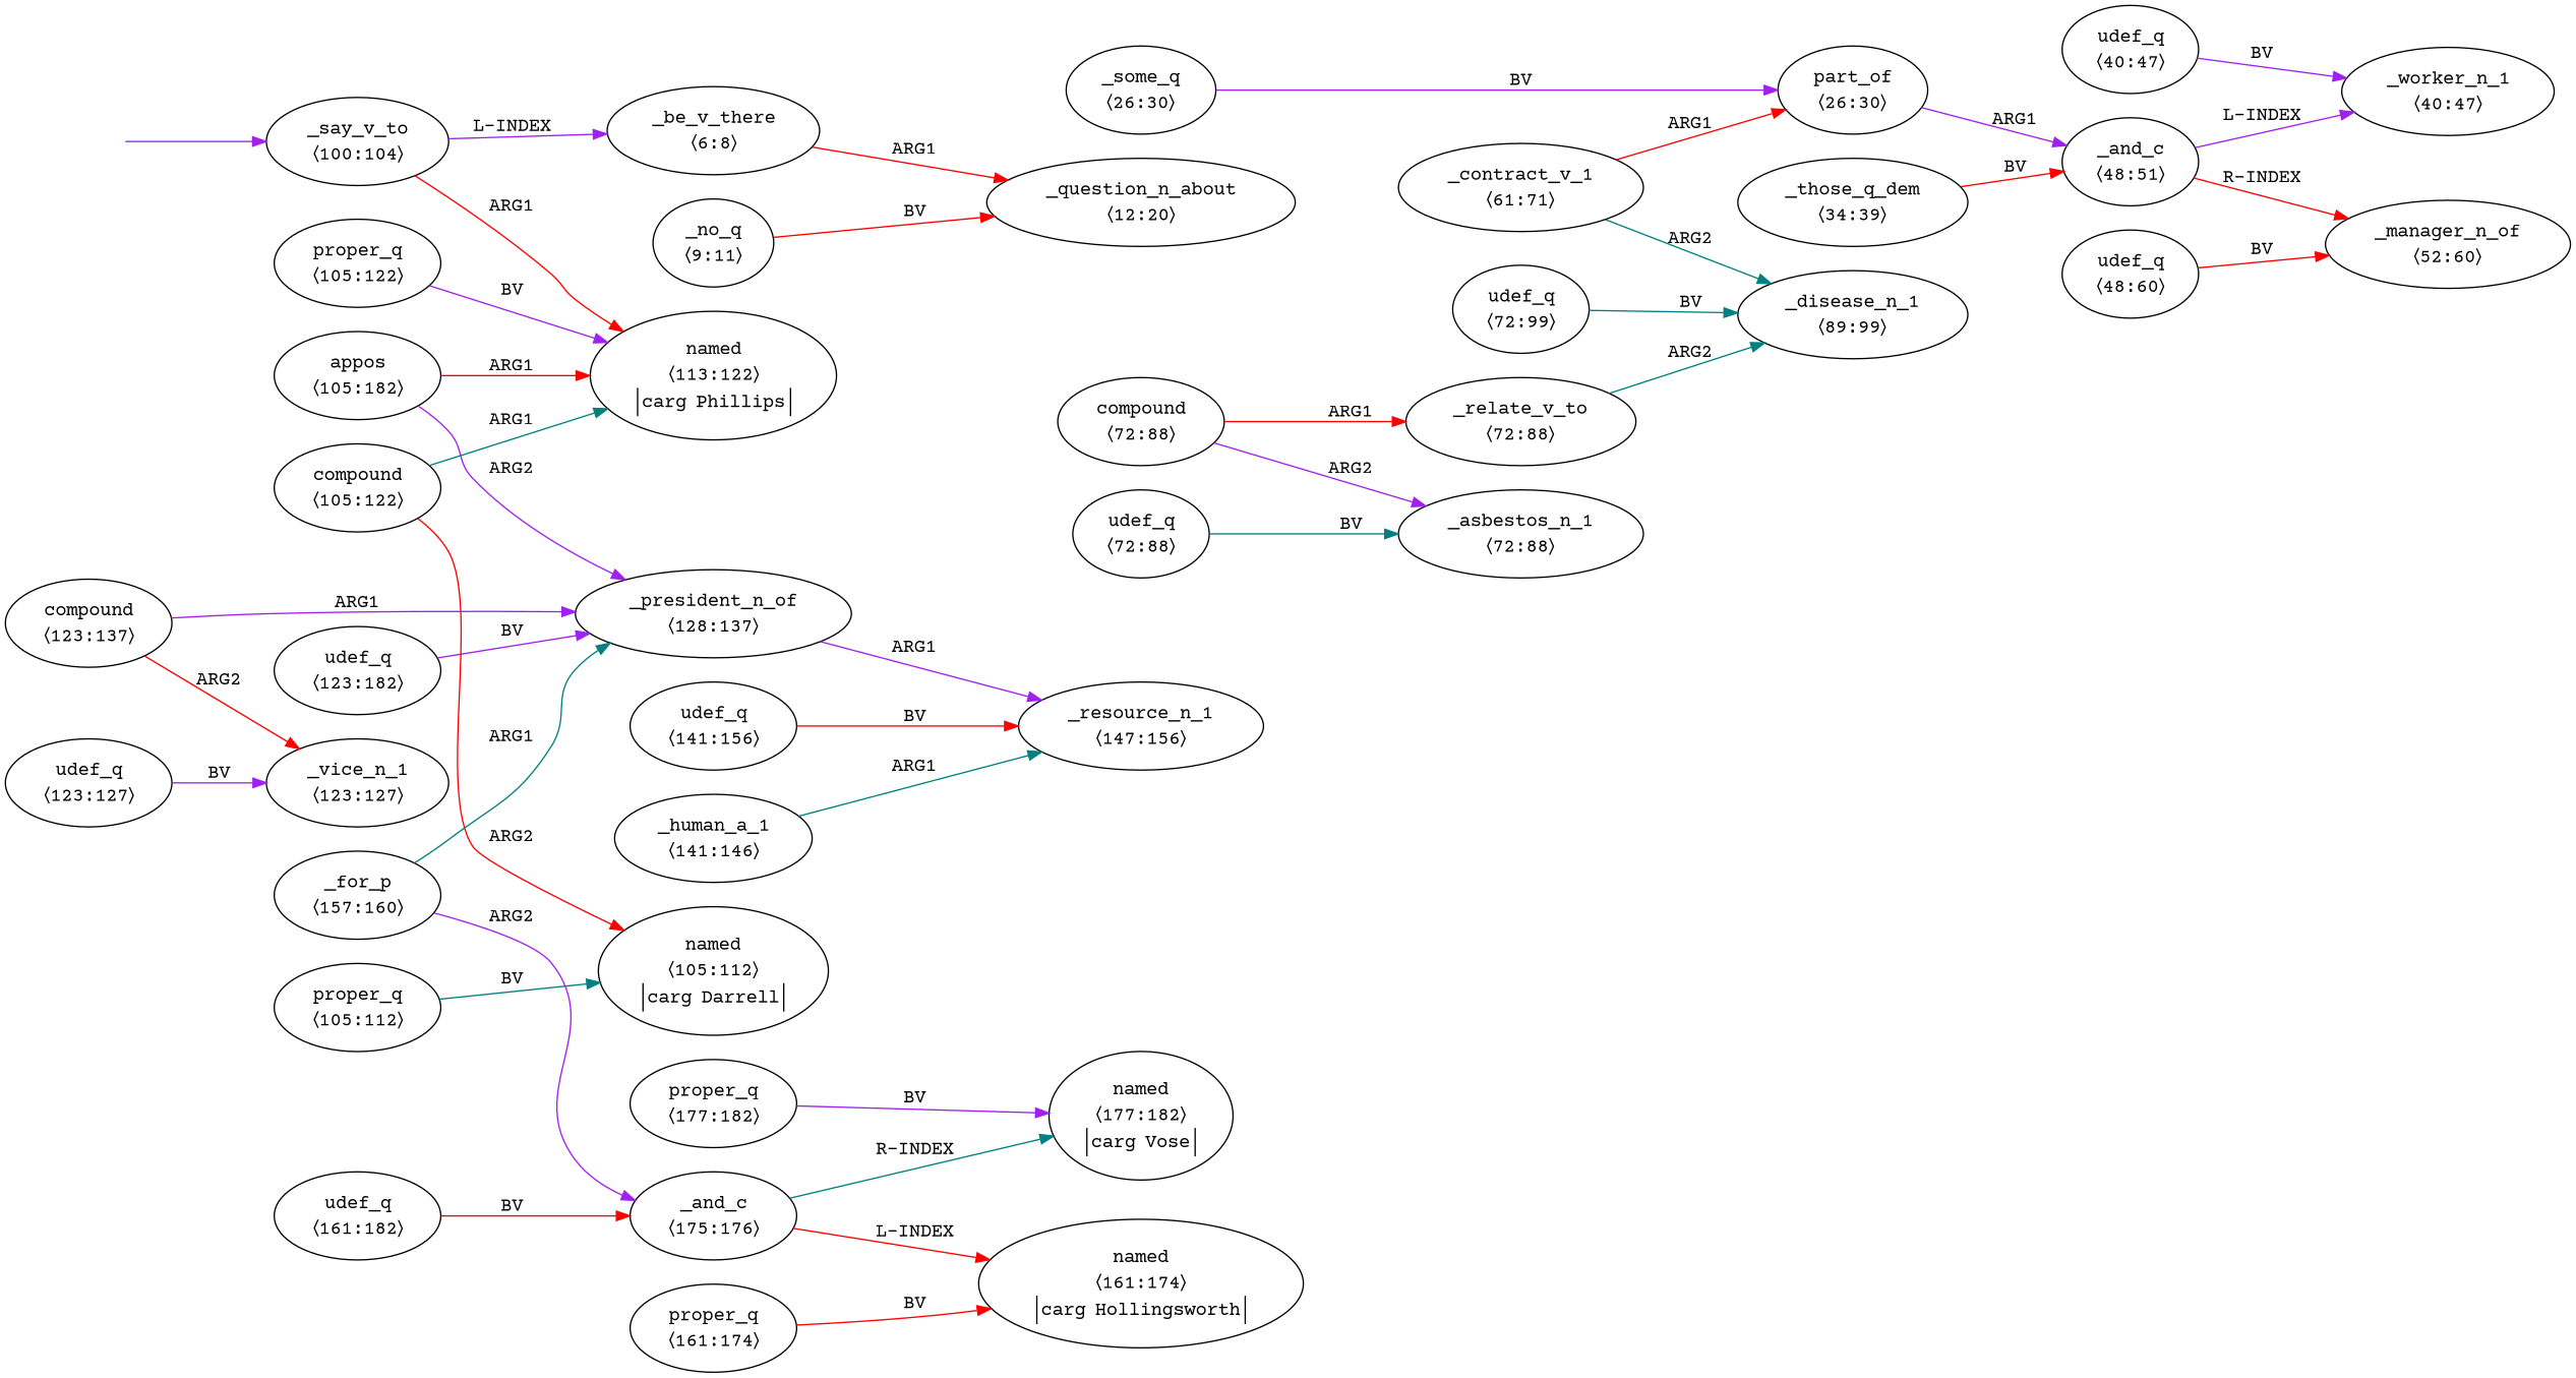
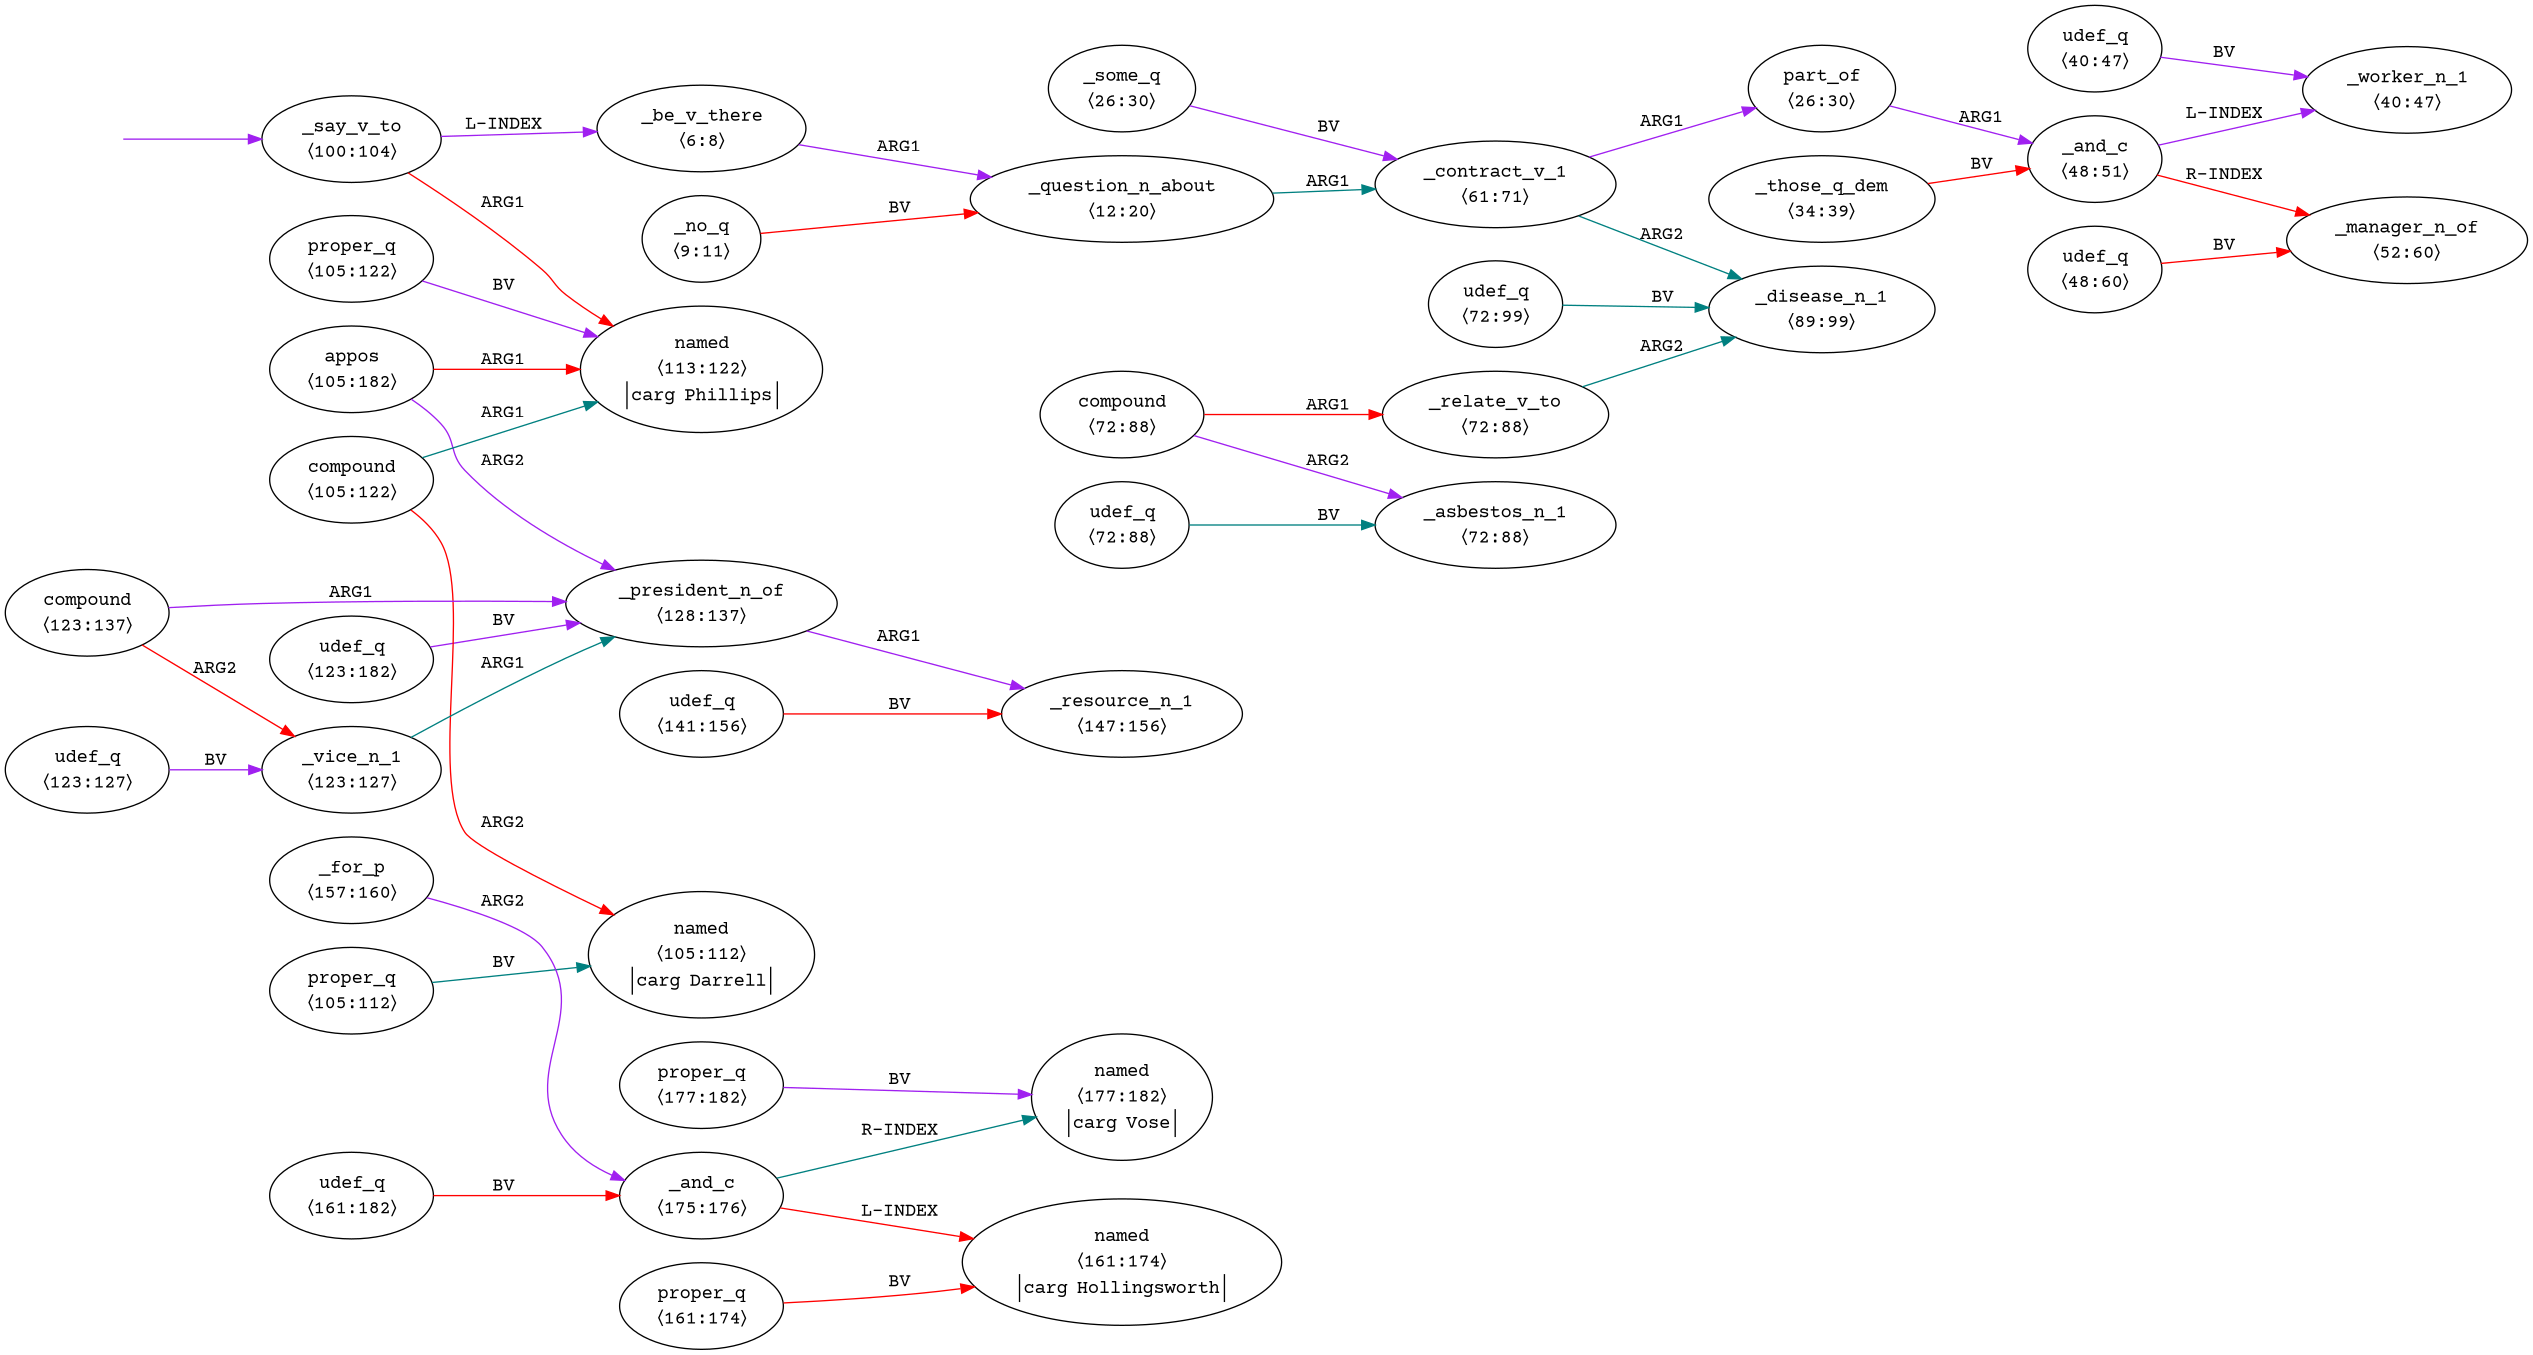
  digraph {
    fontname="Courier Prime"
    rankdir=LR
    node [fontname="Courier Prime"]
    edge [color=purple fontname="Courier Prime"]
    top [style=invis]
    n2 [label=<<table align="center" border="0" cellspacing="0"><tr><td colspan="2">_say_v_to</td></tr><tr><td colspan="2">〈100:104〉</td></tr></table>>]
    n3 [label=<<table align="center" border="0" cellspacing="0"><tr><td colspan="2">_be_v_there</td></tr><tr><td colspan="2">〈6:8〉</td></tr></table>>]
    n4 [label=<<table align="center" border="0" cellspacing="0"><tr><td colspan="2">named</td></tr><tr><td colspan="2">〈113:122〉</td></tr><tr><td sides="l" border="1" align="left">carg</td><td sides="r" border="1" align="left">Phillips</td></tr></table>>]
    n5 [label=<<table align="center" border="0" cellspacing="0"><tr><td colspan="2">_question_n_about</td></tr><tr><td colspan="2">〈12:20〉</td></tr></table>>]
    n6 [label=<<table align="center" border="0" cellspacing="0"><tr><td colspan="2">_contract_v_1</td></tr><tr><td colspan="2">〈61:71〉</td></tr></table>>]
    n7 [label=<<table align="center" border="0" cellspacing="0"><tr><td colspan="2">_no_q</td></tr><tr><td colspan="2">〈9:11〉</td></tr></table>>]
    n8 [label=<<table align="center" border="0" cellspacing="0"><tr><td colspan="2">part_of</td></tr><tr><td colspan="2">〈26:30〉</td></tr></table>>]
    n9 [label=<<table align="center" border="0" cellspacing="0"><tr><td colspan="2">_disease_n_1</td></tr><tr><td colspan="2">〈89:99〉</td></tr></table>>]
    n10 [label=<<table align="center" border="0" cellspacing="0"><tr><td colspan="2">_some_q</td></tr><tr><td colspan="2">〈26:30〉</td></tr></table>>]
    n11 [label=<<table align="center" border="0" cellspacing="0"><tr><td colspan="2">_and_c</td></tr><tr><td colspan="2">〈48:51〉</td></tr></table>>]
    n12 [label=<<table align="center" border="0" cellspacing="0"><tr><td colspan="2">_worker_n_1</td></tr><tr><td colspan="2">〈40:47〉</td></tr></table>>]
    n13 [label=<<table align="center" border="0" cellspacing="0"><tr><td colspan="2">_manager_n_of</td></tr><tr><td colspan="2">〈52:60〉</td></tr></table>>]
    n14 [label=<<table align="center" border="0" cellspacing="0"><tr><td colspan="2">_those_q_dem</td></tr><tr><td colspan="2">〈34:39〉</td></tr></table>>]
    n15 [label=<<table align="center" border="0" cellspacing="0"><tr><td colspan="2">udef_q</td></tr><tr><td colspan="2">〈40:47〉</td></tr></table>>]
    n16 [label=<<table align="center" border="0" cellspacing="0"><tr><td colspan="2">udef_q</td></tr><tr><td colspan="2">〈48:60〉</td></tr></table>>]
    n17 [label=<<table align="center" border="0" cellspacing="0"><tr><td colspan="2">udef_q</td></tr><tr><td colspan="2">〈72:99〉</td></tr></table>>]
    n18 [label=<<table align="center" border="0" cellspacing="0"><tr><td colspan="2">compound</td></tr><tr><td colspan="2">〈72:88〉</td></tr></table>>]
    n19 [label=<<table align="center" border="0" cellspacing="0"><tr><td colspan="2">_asbestos_n_1</td></tr><tr><td colspan="2">〈72:88〉</td></tr></table>>]
    n20 [label=<<table align="center" border="0" cellspacing="0"><tr><td colspan="2">_relate_v_to</td></tr><tr><td colspan="2">〈72:88〉</td></tr></table>>]
    n21 [label=<<table align="center" border="0" cellspacing="0"><tr><td colspan="2">udef_q</td></tr><tr><td colspan="2">〈72:88〉</td></tr></table>>]
    n22 [label=<<table align="center" border="0" cellspacing="0"><tr><td colspan="2">appos</td></tr><tr><td colspan="2">〈105:182〉</td></tr></table>>]
    n23 [label=<<table align="center" border="0" cellspacing="0"><tr><td colspan="2">_president_n_of</td></tr><tr><td colspan="2">〈128:137〉</td></tr></table>>]
    n24 [label=<<table align="center" border="0" cellspacing="0"><tr><td colspan="2">_resource_n_1</td></tr><tr><td colspan="2">〈147:156〉</td></tr></table>>]
    n25 [label=<<table align="center" border="0" cellspacing="0"><tr><td colspan="2">udef_q</td></tr><tr><td colspan="2">〈123:182〉</td></tr></table>>]
    n26 [label=<<table align="center" border="0" cellspacing="0"><tr><td colspan="2">proper_q</td></tr><tr><td colspan="2">〈105:122〉</td></tr></table>>]
    n27 [label=<<table align="center" border="0" cellspacing="0"><tr><td colspan="2">compound</td></tr><tr><td colspan="2">〈105:122〉</td></tr></table>>]
    n28 [label=<<table align="center" border="0" cellspacing="0"><tr><td colspan="2">named</td></tr><tr><td colspan="2">〈105:112〉</td></tr><tr><td sides="l" border="1" align="left">carg</td><td sides="r" border="1" align="left">Darrell</td></tr></table>>]
    n29 [label=<<table align="center" border="0" cellspacing="0"><tr><td colspan="2">proper_q</td></tr><tr><td colspan="2">〈105:112〉</td></tr></table>>]
    n30 [label=<<table align="center" border="0" cellspacing="0"><tr><td colspan="2">compound</td></tr><tr><td colspan="2">〈123:137〉</td></tr></table>>]
    n31 [label=<<table align="center" border="0" cellspacing="0"><tr><td colspan="2">_vice_n_1</td></tr><tr><td colspan="2">〈123:127〉</td></tr></table>>]
    n32 [label=<<table align="center" border="0" cellspacing="0"><tr><td colspan="2">udef_q</td></tr><tr><td colspan="2">〈123:127〉</td></tr></table>>]
    n33 [label=<<table align="center" border="0" cellspacing="0"><tr><td colspan="2">udef_q</td></tr><tr><td colspan="2">〈141:156〉</td></tr></table>>]
-   n34 [label=<<table align="center" border="0" cellspacing="0"><tr><td colspan="2">_human_a_1</td></tr><tr><td colspan="2">〈141:146〉</td></tr></table>>]
    n35 [label=<<table align="center" border="0" cellspacing="0"><tr><td colspan="2">_for_p</td></tr><tr><td colspan="2">〈157:160〉</td></tr></table>>]
    n36 [label=<<table align="center" border="0" cellspacing="0"><tr><td colspan="2">_and_c</td></tr><tr><td colspan="2">〈175:176〉</td></tr></table>>]
    n37 [label=<<table align="center" border="0" cellspacing="0"><tr><td colspan="2">named</td></tr><tr><td colspan="2">〈161:174〉</td></tr><tr><td sides="l" border="1" align="left">carg</td><td sides="r" border="1" align="left">Hollingsworth</td></tr></table>>]
    n38 [label=<<table align="center" border="0" cellspacing="0"><tr><td colspan="2">named</td></tr><tr><td colspan="2">〈177:182〉</td></tr><tr><td sides="l" border="1" align="left">carg</td><td sides="r" border="1" align="left">Vose</td></tr></table>>]
    n39 [label=<<table align="center" border="0" cellspacing="0"><tr><td colspan="2">udef_q</td></tr><tr><td colspan="2">〈161:182〉</td></tr></table>>]
    n40 [label=<<table align="center" border="0" cellspacing="0"><tr><td colspan="2">proper_q</td></tr><tr><td colspan="2">〈161:174〉</td></tr></table>>]
    n41 [label=<<table align="center" border="0" cellspacing="0"><tr><td colspan="2">proper_q</td></tr><tr><td colspan="2">〈177:182〉</td></tr></table>>]
    top -> n2
    n2 -> n3 [label="L-INDEX"]
    n2 -> n4 [color=red label=ARG1]
-   n3 -> n5 [color=red label=ARG1]
-   n6 -> n8 [color=red label=ARG1]
+   n3 -> n5 [label=ARG1]
+   n5 -> n6 [color=teal label=ARG1]
+   n6 -> n8 [label=ARG1]
    n6 -> n9 [color=teal label=ARG2]
    n7 -> n5 [color=red label=BV]
    n8 -> n11 [label=ARG1]
-   n10 -> n8 [label=BV]
+   n10 -> n6 [label=BV]
    n11 -> n12 [label="L-INDEX"]
    n11 -> n13 [color=red label="R-INDEX"]
    n14 -> n11 [color=red label=BV]
    n15 -> n12 [label=BV]
    n16 -> n13 [color=red label=BV]
    n17 -> n9 [color=teal label=BV]
    n18 -> n19 [label=ARG2]
    n18 -> n20 [color=red label=ARG1]
    n20 -> n9 [color=teal label=ARG2]
    n21 -> n19 [color=teal label=BV]
    n22 -> n4 [color=red label=ARG1]
    n22 -> n23 [label=ARG2]
    n23 -> n24 [label=ARG1]
    n25 -> n23 [label=BV]
    n26 -> n4 [label=BV]
    n27 -> n4 [color=teal label=ARG1]
    n27 -> n28 [color=red label=ARG2]
    n29 -> n28 [color=teal label=BV]
    n30 -> n23 [label=ARG1]
    n30 -> n31 [color=red label=ARG2]
    n32 -> n31 [label=BV]
    n33 -> n24 [color=red label=BV]
-   n34 -> n24 [color=teal label=ARG1]
-   n35 -> n23 [color=teal label=ARG1]
+   n31 -> n23 [color=teal label=ARG1]
    n35 -> n36 [label=ARG2]
    n36 -> n37 [color=red label="L-INDEX"]
    n36 -> n38 [color=teal label="R-INDEX"]
    n39 -> n36 [color=red label=BV]
    n40 -> n37 [color=red label=BV]
    n41 -> n38 [label=BV]
  }
